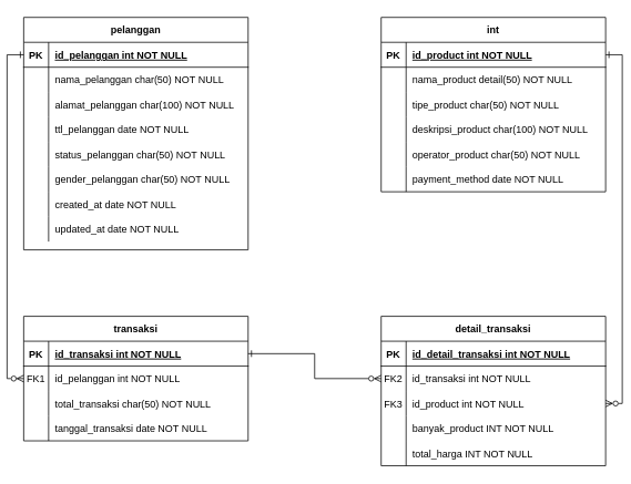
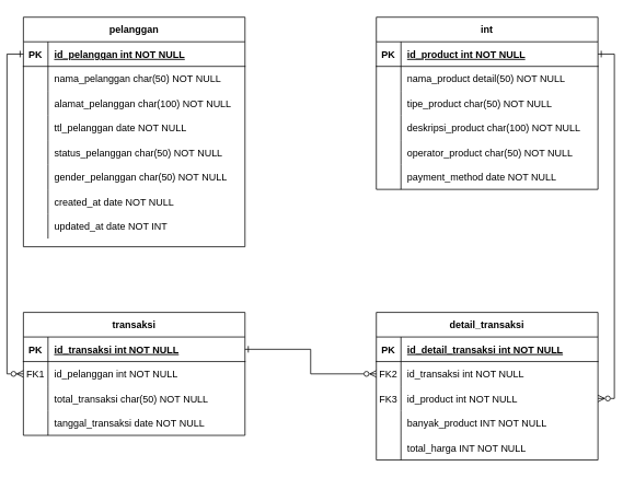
  <mxCell id="0" />
  <mxCell id="1" parent="0" />
  <mxCell id="2" value="pelanggan" style="shape=table;startSize=30;container=1;collapsible=1;childLayout=tableLayout;fixedRows=1;rowLines=0;fontStyle=1;align=center;resizeLast=1;" vertex="1" parent="1"><mxGeometry x="20" y="20" width="270" height="280" as="geometry"><mxRectangle x="120" y="520" width="90" height="30" as="alternateBounds" /></mxGeometry></mxCell>
  <mxCell id="3" value="" style="shape=partialRectangle;collapsible=0;dropTarget=0;pointerEvents=0;fillColor=none;points=[[0,0.5],[1,0.5]];portConstraint=eastwest;top=0;left=0;right=0;bottom=1;" vertex="1" parent="2"><mxGeometry y="30" width="270" height="30" as="geometry" /></mxCell>
  <mxCell id="4" value="PK" style="shape=partialRectangle;overflow=hidden;connectable=0;fillColor=none;top=0;left=0;bottom=0;right=0;fontStyle=1;" vertex="1" parent="3"><mxGeometry width="30" height="30" as="geometry"><mxRectangle width="30" height="30" as="alternateBounds" /></mxGeometry></mxCell>
  <mxCell id="5" value="id_pelanggan int NOT NULL " style="shape=partialRectangle;overflow=hidden;connectable=0;fillColor=none;top=0;left=0;bottom=0;right=0;align=left;spacingLeft=6;fontStyle=5;" vertex="1" parent="3"><mxGeometry x="30" width="240" height="30" as="geometry"><mxRectangle width="240" height="30" as="alternateBounds" /></mxGeometry></mxCell>
  <mxCell id="6" value="" style="shape=partialRectangle;collapsible=0;dropTarget=0;pointerEvents=0;fillColor=none;points=[[0,0.5],[1,0.5]];portConstraint=eastwest;top=0;left=0;right=0;bottom=0;" vertex="1" parent="2"><mxGeometry y="60" width="270" height="30" as="geometry" /></mxCell>
  <mxCell id="7" value="" style="shape=partialRectangle;overflow=hidden;connectable=0;fillColor=none;top=0;left=0;bottom=0;right=0;" vertex="1" parent="6"><mxGeometry width="30" height="30" as="geometry"><mxRectangle width="30" height="30" as="alternateBounds" /></mxGeometry></mxCell>
  <mxCell id="8" value="nama_pelanggan char(50) NOT NULL" style="shape=partialRectangle;overflow=hidden;connectable=0;fillColor=none;top=0;left=0;bottom=0;right=0;align=left;spacingLeft=6;" vertex="1" parent="6"><mxGeometry x="30" width="240" height="30" as="geometry"><mxRectangle width="240" height="30" as="alternateBounds" /></mxGeometry></mxCell>
  <mxCell id="9" value="" style="shape=partialRectangle;collapsible=0;dropTarget=0;pointerEvents=0;fillColor=none;points=[[0,0.5],[1,0.5]];portConstraint=eastwest;top=0;left=0;right=0;bottom=0;" vertex="1" parent="2"><mxGeometry y="90" width="270" height="30" as="geometry" /></mxCell>
  <mxCell id="10" value="" style="shape=partialRectangle;overflow=hidden;connectable=0;fillColor=none;top=0;left=0;bottom=0;right=0;" vertex="1" parent="9"><mxGeometry width="30" height="30" as="geometry"><mxRectangle width="30" height="30" as="alternateBounds" /></mxGeometry></mxCell>
  <mxCell id="11" value="alamat_pelanggan char(100) NOT NULL" style="shape=partialRectangle;overflow=hidden;connectable=0;fillColor=none;top=0;left=0;bottom=0;right=0;align=left;spacingLeft=6;" vertex="1" parent="9"><mxGeometry x="30" width="240" height="30" as="geometry"><mxRectangle width="240" height="30" as="alternateBounds" /></mxGeometry></mxCell>
  <mxCell id="12" value="" style="shape=partialRectangle;collapsible=0;dropTarget=0;pointerEvents=0;fillColor=none;points=[[0,0.5],[1,0.5]];portConstraint=eastwest;top=0;left=0;right=0;bottom=0;" vertex="1" parent="2"><mxGeometry y="120" width="270" height="30" as="geometry" /></mxCell>
  <mxCell id="13" value="" style="shape=partialRectangle;overflow=hidden;connectable=0;fillColor=none;top=0;left=0;bottom=0;right=0;" vertex="1" parent="12"><mxGeometry width="30" height="30" as="geometry"><mxRectangle width="30" height="30" as="alternateBounds" /></mxGeometry></mxCell>
  <mxCell id="14" value="ttl_pelanggan date NOT NULL" style="shape=partialRectangle;overflow=hidden;connectable=0;fillColor=none;top=0;left=0;bottom=0;right=0;align=left;spacingLeft=6;" vertex="1" parent="12"><mxGeometry x="30" width="240" height="30" as="geometry"><mxRectangle width="240" height="30" as="alternateBounds" /></mxGeometry></mxCell>
  <mxCell id="15" value="" style="shape=partialRectangle;collapsible=0;dropTarget=0;pointerEvents=0;fillColor=none;points=[[0,0.5],[1,0.5]];portConstraint=eastwest;top=0;left=0;right=0;bottom=0;" vertex="1" parent="2"><mxGeometry y="150" width="270" height="30" as="geometry" /></mxCell>
  <mxCell id="16" value="" style="shape=partialRectangle;overflow=hidden;connectable=0;fillColor=none;top=0;left=0;bottom=0;right=0;" vertex="1" parent="15"><mxGeometry width="30" height="30" as="geometry"><mxRectangle width="30" height="30" as="alternateBounds" /></mxGeometry></mxCell>
  <mxCell id="17" value="status_pelanggan char(50) NOT NULL" style="shape=partialRectangle;overflow=hidden;connectable=0;fillColor=none;top=0;left=0;bottom=0;right=0;align=left;spacingLeft=6;" vertex="1" parent="15"><mxGeometry x="30" width="240" height="30" as="geometry"><mxRectangle width="240" height="30" as="alternateBounds" /></mxGeometry></mxCell>
  <mxCell id="18" value="" style="shape=partialRectangle;collapsible=0;dropTarget=0;pointerEvents=0;fillColor=none;points=[[0,0.5],[1,0.5]];portConstraint=eastwest;top=0;left=0;right=0;bottom=0;" vertex="1" parent="2"><mxGeometry y="180" width="270" height="30" as="geometry" /></mxCell>
  <mxCell id="19" value="" style="shape=partialRectangle;overflow=hidden;connectable=0;fillColor=none;top=0;left=0;bottom=0;right=0;" vertex="1" parent="18"><mxGeometry width="30" height="30" as="geometry"><mxRectangle width="30" height="30" as="alternateBounds" /></mxGeometry></mxCell>
  <mxCell id="20" value="gender_pelanggan char(50) NOT NULL" style="shape=partialRectangle;overflow=hidden;connectable=0;fillColor=none;top=0;left=0;bottom=0;right=0;align=left;spacingLeft=6;" vertex="1" parent="18"><mxGeometry x="30" width="240" height="30" as="geometry"><mxRectangle width="240" height="30" as="alternateBounds" /></mxGeometry></mxCell>
  <mxCell id="21" value="" style="shape=partialRectangle;collapsible=0;dropTarget=0;pointerEvents=0;fillColor=none;points=[[0,0.5],[1,0.5]];portConstraint=eastwest;top=0;left=0;right=0;bottom=0;" vertex="1" parent="2"><mxGeometry y="210" width="270" height="30" as="geometry" /></mxCell>
  <mxCell id="22" value="" style="shape=partialRectangle;overflow=hidden;connectable=0;fillColor=none;top=0;left=0;bottom=0;right=0;" vertex="1" parent="21"><mxGeometry width="30" height="30" as="geometry"><mxRectangle width="30" height="30" as="alternateBounds" /></mxGeometry></mxCell>
  <mxCell id="23" value="created_at date NOT NULL" style="shape=partialRectangle;overflow=hidden;connectable=0;fillColor=none;top=0;left=0;bottom=0;right=0;align=left;spacingLeft=6;" vertex="1" parent="21"><mxGeometry x="30" width="240" height="30" as="geometry"><mxRectangle width="240" height="30" as="alternateBounds" /></mxGeometry></mxCell>
  <mxCell id="24" value="" style="shape=partialRectangle;collapsible=0;dropTarget=0;pointerEvents=0;fillColor=none;points=[[0,0.5],[1,0.5]];portConstraint=eastwest;top=0;left=0;right=0;bottom=0;" vertex="1" parent="2"><mxGeometry y="240" width="270" height="30" as="geometry" /></mxCell>
  <mxCell id="25" value="" style="shape=partialRectangle;overflow=hidden;connectable=0;fillColor=none;top=0;left=0;bottom=0;right=0;" vertex="1" parent="24"><mxGeometry width="30" height="30" as="geometry"><mxRectangle width="30" height="30" as="alternateBounds" /></mxGeometry></mxCell>
- <mxCell id="26" value="updated_at date NOT NULL" style="shape=partialRectangle;overflow=hidden;connectable=0;fillColor=none;top=0;left=0;bottom=0;right=0;align=left;spacingLeft=6;" vertex="1" parent="24"><mxGeometry x="30" width="240" height="30" as="geometry"><mxRectangle width="240" height="30" as="alternateBounds" /></mxGeometry></mxCell>
+ <mxCell id="26" value="updated_at date NOT INT" style="shape=partialRectangle;overflow=hidden;connectable=0;fillColor=none;top=0;left=0;bottom=0;right=0;align=left;spacingLeft=6;" vertex="1" parent="24"><mxGeometry x="30" width="240" height="30" as="geometry"><mxRectangle width="240" height="30" as="alternateBounds" /></mxGeometry></mxCell>
  <mxCell id="27" value="int" style="shape=table;startSize=30;container=1;collapsible=1;childLayout=tableLayout;fixedRows=1;rowLines=0;fontStyle=1;align=center;resizeLast=1;" vertex="1" parent="1"><mxGeometry x="450" y="20" width="270" height="210" as="geometry"><mxRectangle x="120" y="520" width="90" height="30" as="alternateBounds" /></mxGeometry></mxCell>
  <mxCell id="28" value="" style="shape=partialRectangle;collapsible=0;dropTarget=0;pointerEvents=0;fillColor=none;points=[[0,0.5],[1,0.5]];portConstraint=eastwest;top=0;left=0;right=0;bottom=1;" vertex="1" parent="27"><mxGeometry y="30" width="270" height="30" as="geometry" /></mxCell>
  <mxCell id="29" value="PK" style="shape=partialRectangle;overflow=hidden;connectable=0;fillColor=none;top=0;left=0;bottom=0;right=0;fontStyle=1;" vertex="1" parent="28"><mxGeometry width="30" height="30" as="geometry"><mxRectangle width="30" height="30" as="alternateBounds" /></mxGeometry></mxCell>
  <mxCell id="30" value="id_product int NOT NULL " style="shape=partialRectangle;overflow=hidden;connectable=0;fillColor=none;top=0;left=0;bottom=0;right=0;align=left;spacingLeft=6;fontStyle=5;" vertex="1" parent="28"><mxGeometry x="30" width="240" height="30" as="geometry"><mxRectangle width="240" height="30" as="alternateBounds" /></mxGeometry></mxCell>
  <mxCell id="31" value="" style="shape=partialRectangle;collapsible=0;dropTarget=0;pointerEvents=0;fillColor=none;points=[[0,0.5],[1,0.5]];portConstraint=eastwest;top=0;left=0;right=0;bottom=0;" vertex="1" parent="27"><mxGeometry y="60" width="270" height="30" as="geometry" /></mxCell>
  <mxCell id="32" value="" style="shape=partialRectangle;overflow=hidden;connectable=0;fillColor=none;top=0;left=0;bottom=0;right=0;" vertex="1" parent="31"><mxGeometry width="30" height="30" as="geometry"><mxRectangle width="30" height="30" as="alternateBounds" /></mxGeometry></mxCell>
  <mxCell id="33" value="nama_product detail(50) NOT NULL" style="shape=partialRectangle;overflow=hidden;connectable=0;fillColor=none;top=0;left=0;bottom=0;right=0;align=left;spacingLeft=6;" vertex="1" parent="31"><mxGeometry x="30" width="240" height="30" as="geometry"><mxRectangle width="240" height="30" as="alternateBounds" /></mxGeometry></mxCell>
  <mxCell id="34" value="" style="shape=partialRectangle;collapsible=0;dropTarget=0;pointerEvents=0;fillColor=none;points=[[0,0.5],[1,0.5]];portConstraint=eastwest;top=0;left=0;right=0;bottom=0;" vertex="1" parent="27"><mxGeometry y="90" width="270" height="30" as="geometry" /></mxCell>
  <mxCell id="35" value="" style="shape=partialRectangle;overflow=hidden;connectable=0;fillColor=none;top=0;left=0;bottom=0;right=0;" vertex="1" parent="34"><mxGeometry width="30" height="30" as="geometry"><mxRectangle width="30" height="30" as="alternateBounds" /></mxGeometry></mxCell>
  <mxCell id="36" value="tipe_product char(50) NOT NULL" style="shape=partialRectangle;overflow=hidden;connectable=0;fillColor=none;top=0;left=0;bottom=0;right=0;align=left;spacingLeft=6;" vertex="1" parent="34"><mxGeometry x="30" width="240" height="30" as="geometry"><mxRectangle width="240" height="30" as="alternateBounds" /></mxGeometry></mxCell>
  <mxCell id="37" value="" style="shape=partialRectangle;collapsible=0;dropTarget=0;pointerEvents=0;fillColor=none;points=[[0,0.5],[1,0.5]];portConstraint=eastwest;top=0;left=0;right=0;bottom=0;" vertex="1" parent="27"><mxGeometry y="120" width="270" height="30" as="geometry" /></mxCell>
  <mxCell id="38" value="" style="shape=partialRectangle;overflow=hidden;connectable=0;fillColor=none;top=0;left=0;bottom=0;right=0;" vertex="1" parent="37"><mxGeometry width="30" height="30" as="geometry"><mxRectangle width="30" height="30" as="alternateBounds" /></mxGeometry></mxCell>
  <mxCell id="39" value="deskripsi_product char(100) NOT NULL" style="shape=partialRectangle;overflow=hidden;connectable=0;fillColor=none;top=0;left=0;bottom=0;right=0;align=left;spacingLeft=6;" vertex="1" parent="37"><mxGeometry x="30" width="240" height="30" as="geometry"><mxRectangle width="240" height="30" as="alternateBounds" /></mxGeometry></mxCell>
  <mxCell id="40" value="" style="shape=partialRectangle;collapsible=0;dropTarget=0;pointerEvents=0;fillColor=none;points=[[0,0.5],[1,0.5]];portConstraint=eastwest;top=0;left=0;right=0;bottom=0;" vertex="1" parent="27"><mxGeometry y="150" width="270" height="30" as="geometry" /></mxCell>
  <mxCell id="41" value="" style="shape=partialRectangle;overflow=hidden;connectable=0;fillColor=none;top=0;left=0;bottom=0;right=0;" vertex="1" parent="40"><mxGeometry width="30" height="30" as="geometry"><mxRectangle width="30" height="30" as="alternateBounds" /></mxGeometry></mxCell>
  <mxCell id="42" value="operator_product char(50) NOT NULL" style="shape=partialRectangle;overflow=hidden;connectable=0;fillColor=none;top=0;left=0;bottom=0;right=0;align=left;spacingLeft=6;" vertex="1" parent="40"><mxGeometry x="30" width="240" height="30" as="geometry"><mxRectangle width="240" height="30" as="alternateBounds" /></mxGeometry></mxCell>
  <mxCell id="43" value="" style="shape=partialRectangle;collapsible=0;dropTarget=0;pointerEvents=0;fillColor=none;points=[[0,0.5],[1,0.5]];portConstraint=eastwest;top=0;left=0;right=0;bottom=0;" vertex="1" parent="27"><mxGeometry y="180" width="270" height="30" as="geometry" /></mxCell>
  <mxCell id="44" value="" style="shape=partialRectangle;overflow=hidden;connectable=0;fillColor=none;top=0;left=0;bottom=0;right=0;" vertex="1" parent="43"><mxGeometry width="30" height="30" as="geometry"><mxRectangle width="30" height="30" as="alternateBounds" /></mxGeometry></mxCell>
  <mxCell id="45" value="payment_method date NOT NULL" style="shape=partialRectangle;overflow=hidden;connectable=0;fillColor=none;top=0;left=0;bottom=0;right=0;align=left;spacingLeft=6;" vertex="1" parent="43"><mxGeometry x="30" width="240" height="30" as="geometry"><mxRectangle width="240" height="30" as="alternateBounds" /></mxGeometry></mxCell>
  <mxCell id="46" value="transaksi" style="shape=table;startSize=30;container=1;collapsible=1;childLayout=tableLayout;fixedRows=1;rowLines=0;fontStyle=1;align=center;resizeLast=1;" vertex="1" parent="1"><mxGeometry x="20" y="380" width="270" height="150" as="geometry"><mxRectangle x="120" y="520" width="90" height="30" as="alternateBounds" /></mxGeometry></mxCell>
  <mxCell id="47" value="" style="shape=partialRectangle;collapsible=0;dropTarget=0;pointerEvents=0;fillColor=none;points=[[0,0.5],[1,0.5]];portConstraint=eastwest;top=0;left=0;right=0;bottom=1;" vertex="1" parent="46"><mxGeometry y="30" width="270" height="30" as="geometry" /></mxCell>
  <mxCell id="48" value="PK" style="shape=partialRectangle;overflow=hidden;connectable=0;fillColor=none;top=0;left=0;bottom=0;right=0;fontStyle=1;" vertex="1" parent="47"><mxGeometry width="30" height="30" as="geometry"><mxRectangle width="30" height="30" as="alternateBounds" /></mxGeometry></mxCell>
  <mxCell id="49" value="id_transaksi int NOT NULL " style="shape=partialRectangle;overflow=hidden;connectable=0;fillColor=none;top=0;left=0;bottom=0;right=0;align=left;spacingLeft=6;fontStyle=5;" vertex="1" parent="47"><mxGeometry x="30" width="240" height="30" as="geometry"><mxRectangle width="240" height="30" as="alternateBounds" /></mxGeometry></mxCell>
  <mxCell id="50" value="" style="shape=partialRectangle;collapsible=0;dropTarget=0;pointerEvents=0;fillColor=none;points=[[0,0.5],[1,0.5]];portConstraint=eastwest;top=0;left=0;right=0;bottom=0;" vertex="1" parent="46"><mxGeometry y="60" width="270" height="30" as="geometry" /></mxCell>
  <mxCell id="51" value="FK1" style="shape=partialRectangle;overflow=hidden;connectable=0;fillColor=none;top=0;left=0;bottom=0;right=0;" vertex="1" parent="50"><mxGeometry width="30" height="30" as="geometry"><mxRectangle width="30" height="30" as="alternateBounds" /></mxGeometry></mxCell>
  <mxCell id="52" value="id_pelanggan int NOT NULL" style="shape=partialRectangle;overflow=hidden;connectable=0;fillColor=none;top=0;left=0;bottom=0;right=0;align=left;spacingLeft=6;" vertex="1" parent="50"><mxGeometry x="30" width="240" height="30" as="geometry"><mxRectangle width="240" height="30" as="alternateBounds" /></mxGeometry></mxCell>
  <mxCell id="53" value="" style="shape=partialRectangle;collapsible=0;dropTarget=0;pointerEvents=0;fillColor=none;points=[[0,0.5],[1,0.5]];portConstraint=eastwest;top=0;left=0;right=0;bottom=0;" vertex="1" parent="46"><mxGeometry y="90" width="270" height="30" as="geometry" /></mxCell>
  <mxCell id="54" value="" style="shape=partialRectangle;overflow=hidden;connectable=0;fillColor=none;top=0;left=0;bottom=0;right=0;" vertex="1" parent="53"><mxGeometry width="30" height="30" as="geometry"><mxRectangle width="30" height="30" as="alternateBounds" /></mxGeometry></mxCell>
  <mxCell id="55" value="total_transaksi char(50) NOT NULL" style="shape=partialRectangle;overflow=hidden;connectable=0;fillColor=none;top=0;left=0;bottom=0;right=0;align=left;spacingLeft=6;" vertex="1" parent="53"><mxGeometry x="30" width="240" height="30" as="geometry"><mxRectangle width="240" height="30" as="alternateBounds" /></mxGeometry></mxCell>
  <mxCell id="56" value="" style="shape=partialRectangle;collapsible=0;dropTarget=0;pointerEvents=0;fillColor=none;points=[[0,0.5],[1,0.5]];portConstraint=eastwest;top=0;left=0;right=0;bottom=0;" vertex="1" parent="46"><mxGeometry y="120" width="270" height="30" as="geometry" /></mxCell>
  <mxCell id="57" value="" style="shape=partialRectangle;overflow=hidden;connectable=0;fillColor=none;top=0;left=0;bottom=0;right=0;" vertex="1" parent="56"><mxGeometry width="30" height="30" as="geometry"><mxRectangle width="30" height="30" as="alternateBounds" /></mxGeometry></mxCell>
  <mxCell id="58" value="tanggal_transaksi date NOT NULL" style="shape=partialRectangle;overflow=hidden;connectable=0;fillColor=none;top=0;left=0;bottom=0;right=0;align=left;spacingLeft=6;" vertex="1" parent="56"><mxGeometry x="30" width="240" height="30" as="geometry"><mxRectangle width="240" height="30" as="alternateBounds" /></mxGeometry></mxCell>
  <mxCell id="59" style="edgeStyle=orthogonalEdgeStyle;rounded=0;orthogonalLoop=1;jettySize=auto;html=1;exitX=0;exitY=0.5;exitDx=0;exitDy=0;entryX=0;entryY=0.5;entryDx=0;entryDy=0;startArrow=ERone;startFill=0;endArrow=ERzeroToMany;endFill=0;" edge="1" parent="1" source="3" target="50"><mxGeometry relative="1" as="geometry" /></mxCell>
  <mxCell id="60" value="detail_transaksi" style="shape=table;startSize=30;container=1;collapsible=1;childLayout=tableLayout;fixedRows=1;rowLines=0;fontStyle=1;align=center;resizeLast=1;" vertex="1" parent="1"><mxGeometry x="450" y="380" width="270" height="180" as="geometry"><mxRectangle x="120" y="520" width="90" height="30" as="alternateBounds" /></mxGeometry></mxCell>
  <mxCell id="61" value="" style="shape=partialRectangle;collapsible=0;dropTarget=0;pointerEvents=0;fillColor=none;points=[[0,0.5],[1,0.5]];portConstraint=eastwest;top=0;left=0;right=0;bottom=1;" vertex="1" parent="60"><mxGeometry y="30" width="270" height="30" as="geometry" /></mxCell>
  <mxCell id="62" value="PK" style="shape=partialRectangle;overflow=hidden;connectable=0;fillColor=none;top=0;left=0;bottom=0;right=0;fontStyle=1;" vertex="1" parent="61"><mxGeometry width="30" height="30" as="geometry"><mxRectangle width="30" height="30" as="alternateBounds" /></mxGeometry></mxCell>
  <mxCell id="63" value="id_detail_transaksi int NOT NULL " style="shape=partialRectangle;overflow=hidden;connectable=0;fillColor=none;top=0;left=0;bottom=0;right=0;align=left;spacingLeft=6;fontStyle=5;" vertex="1" parent="61"><mxGeometry x="30" width="240" height="30" as="geometry"><mxRectangle width="240" height="30" as="alternateBounds" /></mxGeometry></mxCell>
  <mxCell id="64" value="" style="shape=partialRectangle;collapsible=0;dropTarget=0;pointerEvents=0;fillColor=none;points=[[0,0.5],[1,0.5]];portConstraint=eastwest;top=0;left=0;right=0;bottom=0;" vertex="1" parent="60"><mxGeometry y="60" width="270" height="30" as="geometry" /></mxCell>
  <mxCell id="65" value="FK2" style="shape=partialRectangle;overflow=hidden;connectable=0;fillColor=none;top=0;left=0;bottom=0;right=0;" vertex="1" parent="64"><mxGeometry width="30" height="30" as="geometry"><mxRectangle width="30" height="30" as="alternateBounds" /></mxGeometry></mxCell>
  <mxCell id="66" value="id_transaksi int NOT NULL" style="shape=partialRectangle;overflow=hidden;connectable=0;fillColor=none;top=0;left=0;bottom=0;right=0;align=left;spacingLeft=6;" vertex="1" parent="64"><mxGeometry x="30" width="240" height="30" as="geometry"><mxRectangle width="240" height="30" as="alternateBounds" /></mxGeometry></mxCell>
  <mxCell id="67" value="" style="shape=partialRectangle;collapsible=0;dropTarget=0;pointerEvents=0;fillColor=none;points=[[0,0.5],[1,0.5]];portConstraint=eastwest;top=0;left=0;right=0;bottom=0;" vertex="1" parent="60"><mxGeometry y="90" width="270" height="30" as="geometry" /></mxCell>
  <mxCell id="68" value="FK3" style="shape=partialRectangle;overflow=hidden;connectable=0;fillColor=none;top=0;left=0;bottom=0;right=0;" vertex="1" parent="67"><mxGeometry width="30" height="30" as="geometry"><mxRectangle width="30" height="30" as="alternateBounds" /></mxGeometry></mxCell>
  <mxCell id="69" value="id_product int NOT NULL" style="shape=partialRectangle;overflow=hidden;connectable=0;fillColor=none;top=0;left=0;bottom=0;right=0;align=left;spacingLeft=6;" vertex="1" parent="67"><mxGeometry x="30" width="240" height="30" as="geometry"><mxRectangle width="240" height="30" as="alternateBounds" /></mxGeometry></mxCell>
  <mxCell id="70" value="" style="shape=partialRectangle;collapsible=0;dropTarget=0;pointerEvents=0;fillColor=none;points=[[0,0.5],[1,0.5]];portConstraint=eastwest;top=0;left=0;right=0;bottom=0;" vertex="1" parent="60"><mxGeometry y="120" width="270" height="30" as="geometry" /></mxCell>
  <mxCell id="71" value="" style="shape=partialRectangle;overflow=hidden;connectable=0;fillColor=none;top=0;left=0;bottom=0;right=0;" vertex="1" parent="70"><mxGeometry width="30" height="30" as="geometry"><mxRectangle width="30" height="30" as="alternateBounds" /></mxGeometry></mxCell>
  <mxCell id="72" value="banyak_product INT NOT NULL" style="shape=partialRectangle;overflow=hidden;connectable=0;fillColor=none;top=0;left=0;bottom=0;right=0;align=left;spacingLeft=6;" vertex="1" parent="70"><mxGeometry x="30" width="240" height="30" as="geometry"><mxRectangle width="240" height="30" as="alternateBounds" /></mxGeometry></mxCell>
  <mxCell id="73" value="" style="shape=partialRectangle;collapsible=0;dropTarget=0;pointerEvents=0;fillColor=none;points=[[0,0.5],[1,0.5]];portConstraint=eastwest;top=0;left=0;right=0;bottom=0;" vertex="1" parent="60"><mxGeometry y="150" width="270" height="30" as="geometry" /></mxCell>
  <mxCell id="74" value="" style="shape=partialRectangle;overflow=hidden;connectable=0;fillColor=none;top=0;left=0;bottom=0;right=0;" vertex="1" parent="73"><mxGeometry width="30" height="30" as="geometry"><mxRectangle width="30" height="30" as="alternateBounds" /></mxGeometry></mxCell>
  <mxCell id="75" value="total_harga INT NOT NULL" style="shape=partialRectangle;overflow=hidden;connectable=0;fillColor=none;top=0;left=0;bottom=0;right=0;align=left;spacingLeft=6;" vertex="1" parent="73"><mxGeometry x="30" width="240" height="30" as="geometry"><mxRectangle width="240" height="30" as="alternateBounds" /></mxGeometry></mxCell>
  <mxCell id="76" style="edgeStyle=orthogonalEdgeStyle;rounded=0;orthogonalLoop=1;jettySize=auto;html=1;exitX=1;exitY=0.5;exitDx=0;exitDy=0;entryX=0;entryY=0.5;entryDx=0;entryDy=0;startArrow=ERone;startFill=0;endArrow=ERzeroToMany;endFill=0;" edge="1" parent="1" source="47" target="64"><mxGeometry relative="1" as="geometry" /></mxCell>
  <mxCell id="77" style="edgeStyle=orthogonalEdgeStyle;rounded=0;orthogonalLoop=1;jettySize=auto;html=1;exitX=1;exitY=0.5;exitDx=0;exitDy=0;entryX=1;entryY=0.5;entryDx=0;entryDy=0;startArrow=ERone;startFill=0;endArrow=ERzeroToMany;endFill=0;" edge="1" parent="1" source="28" target="67"><mxGeometry relative="1" as="geometry" /></mxCell>
